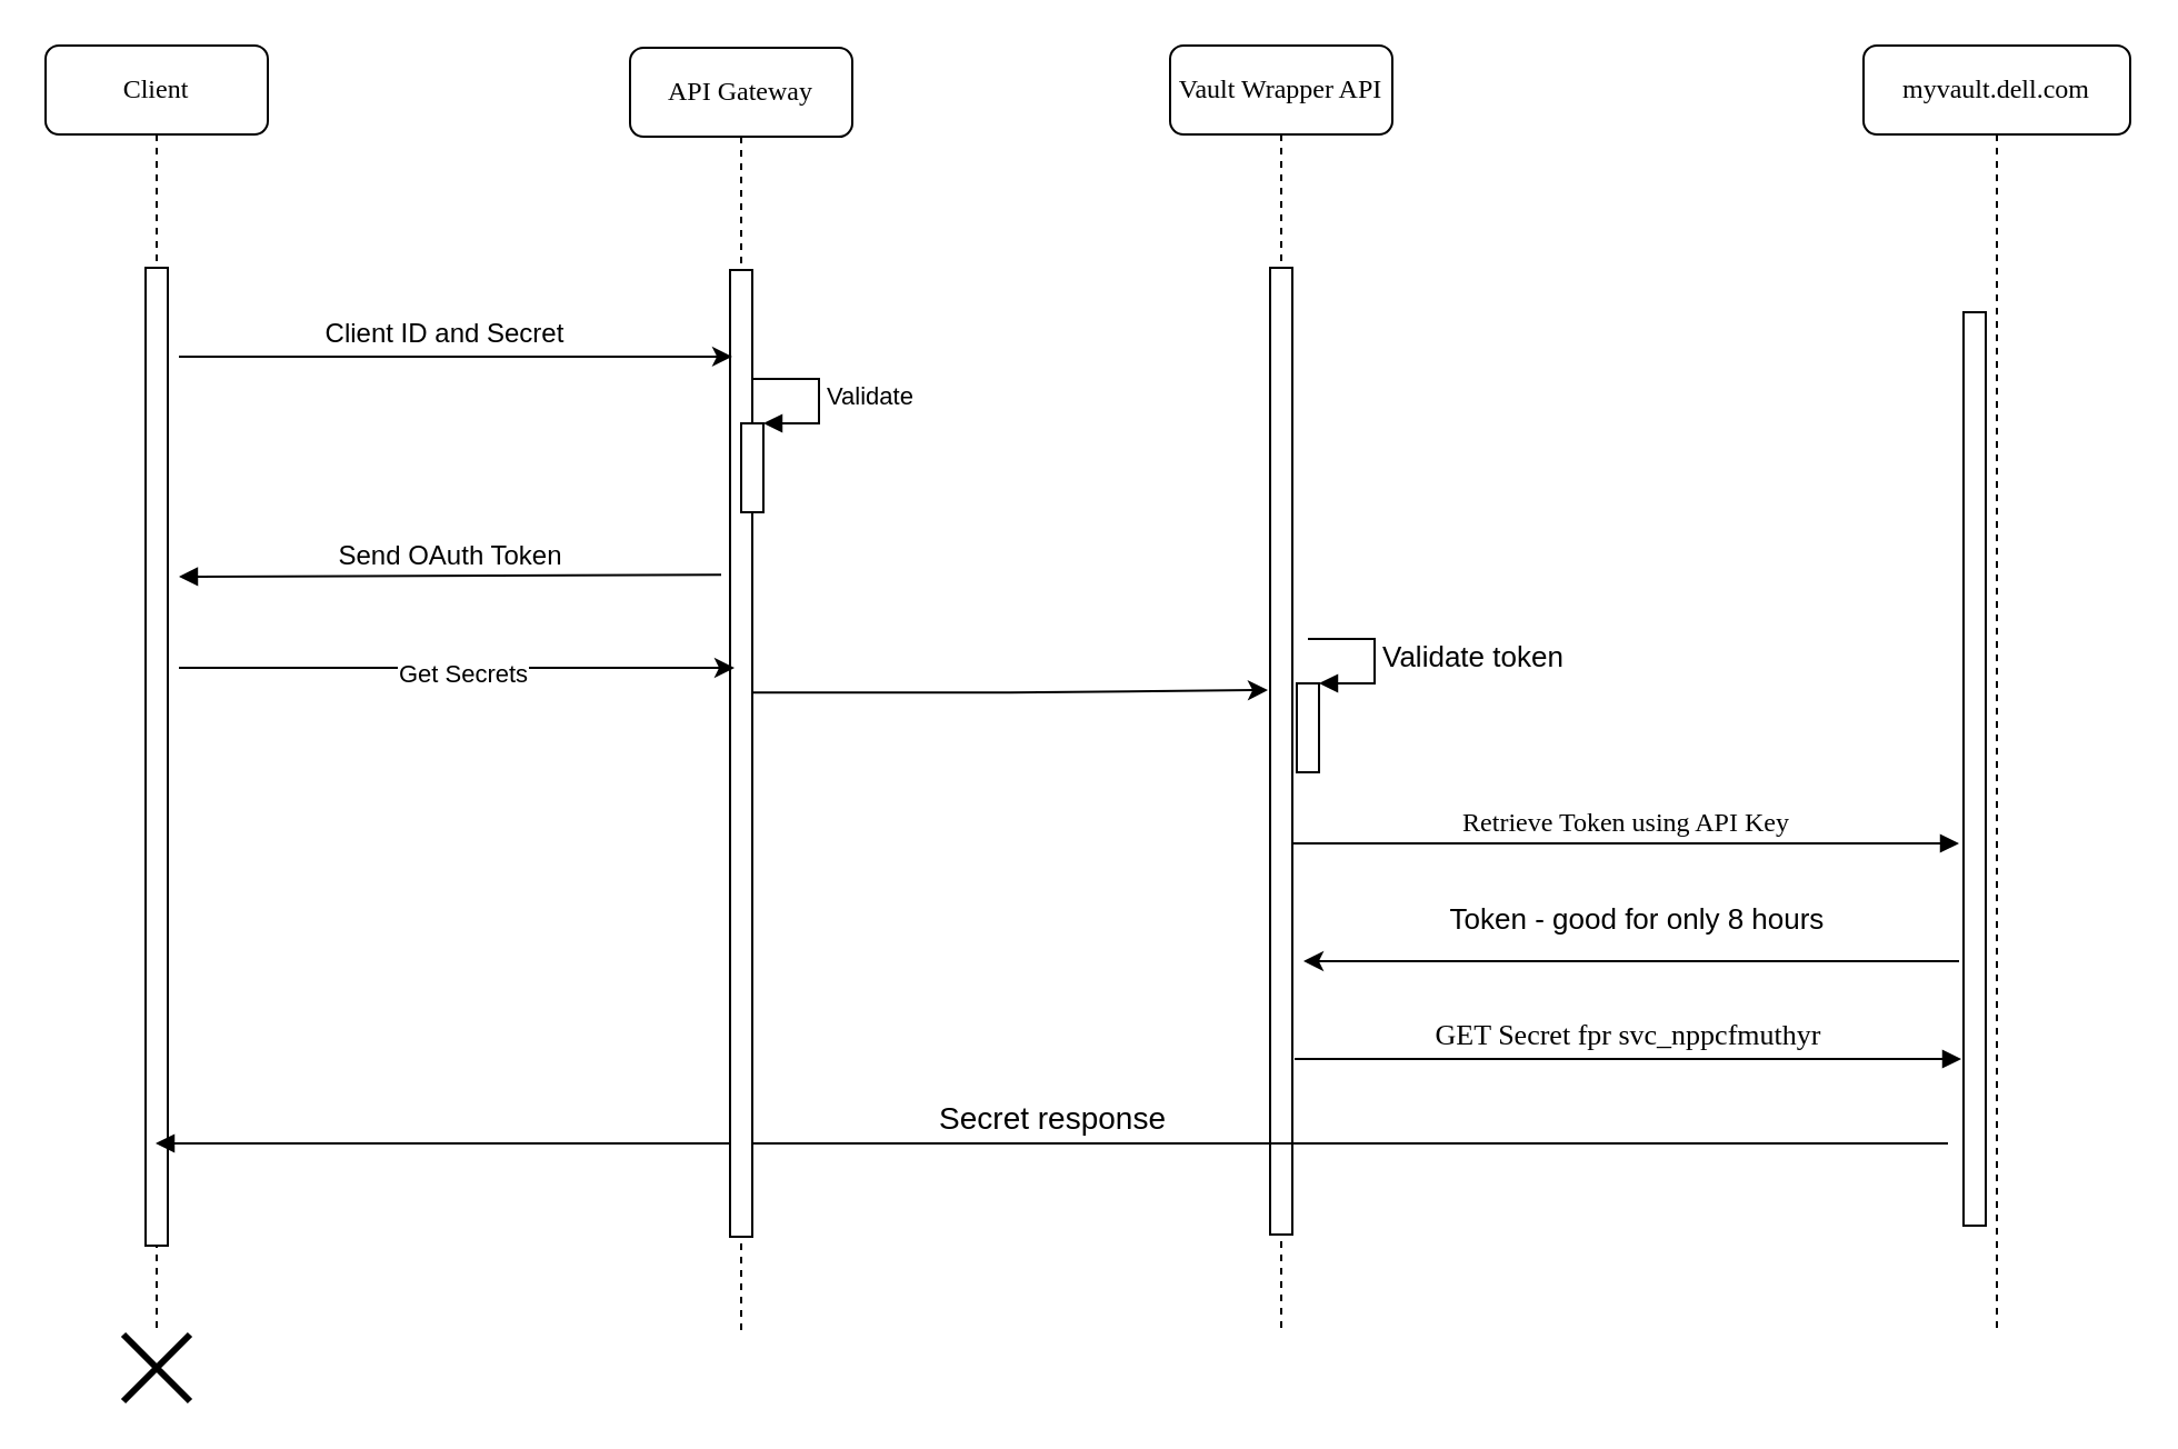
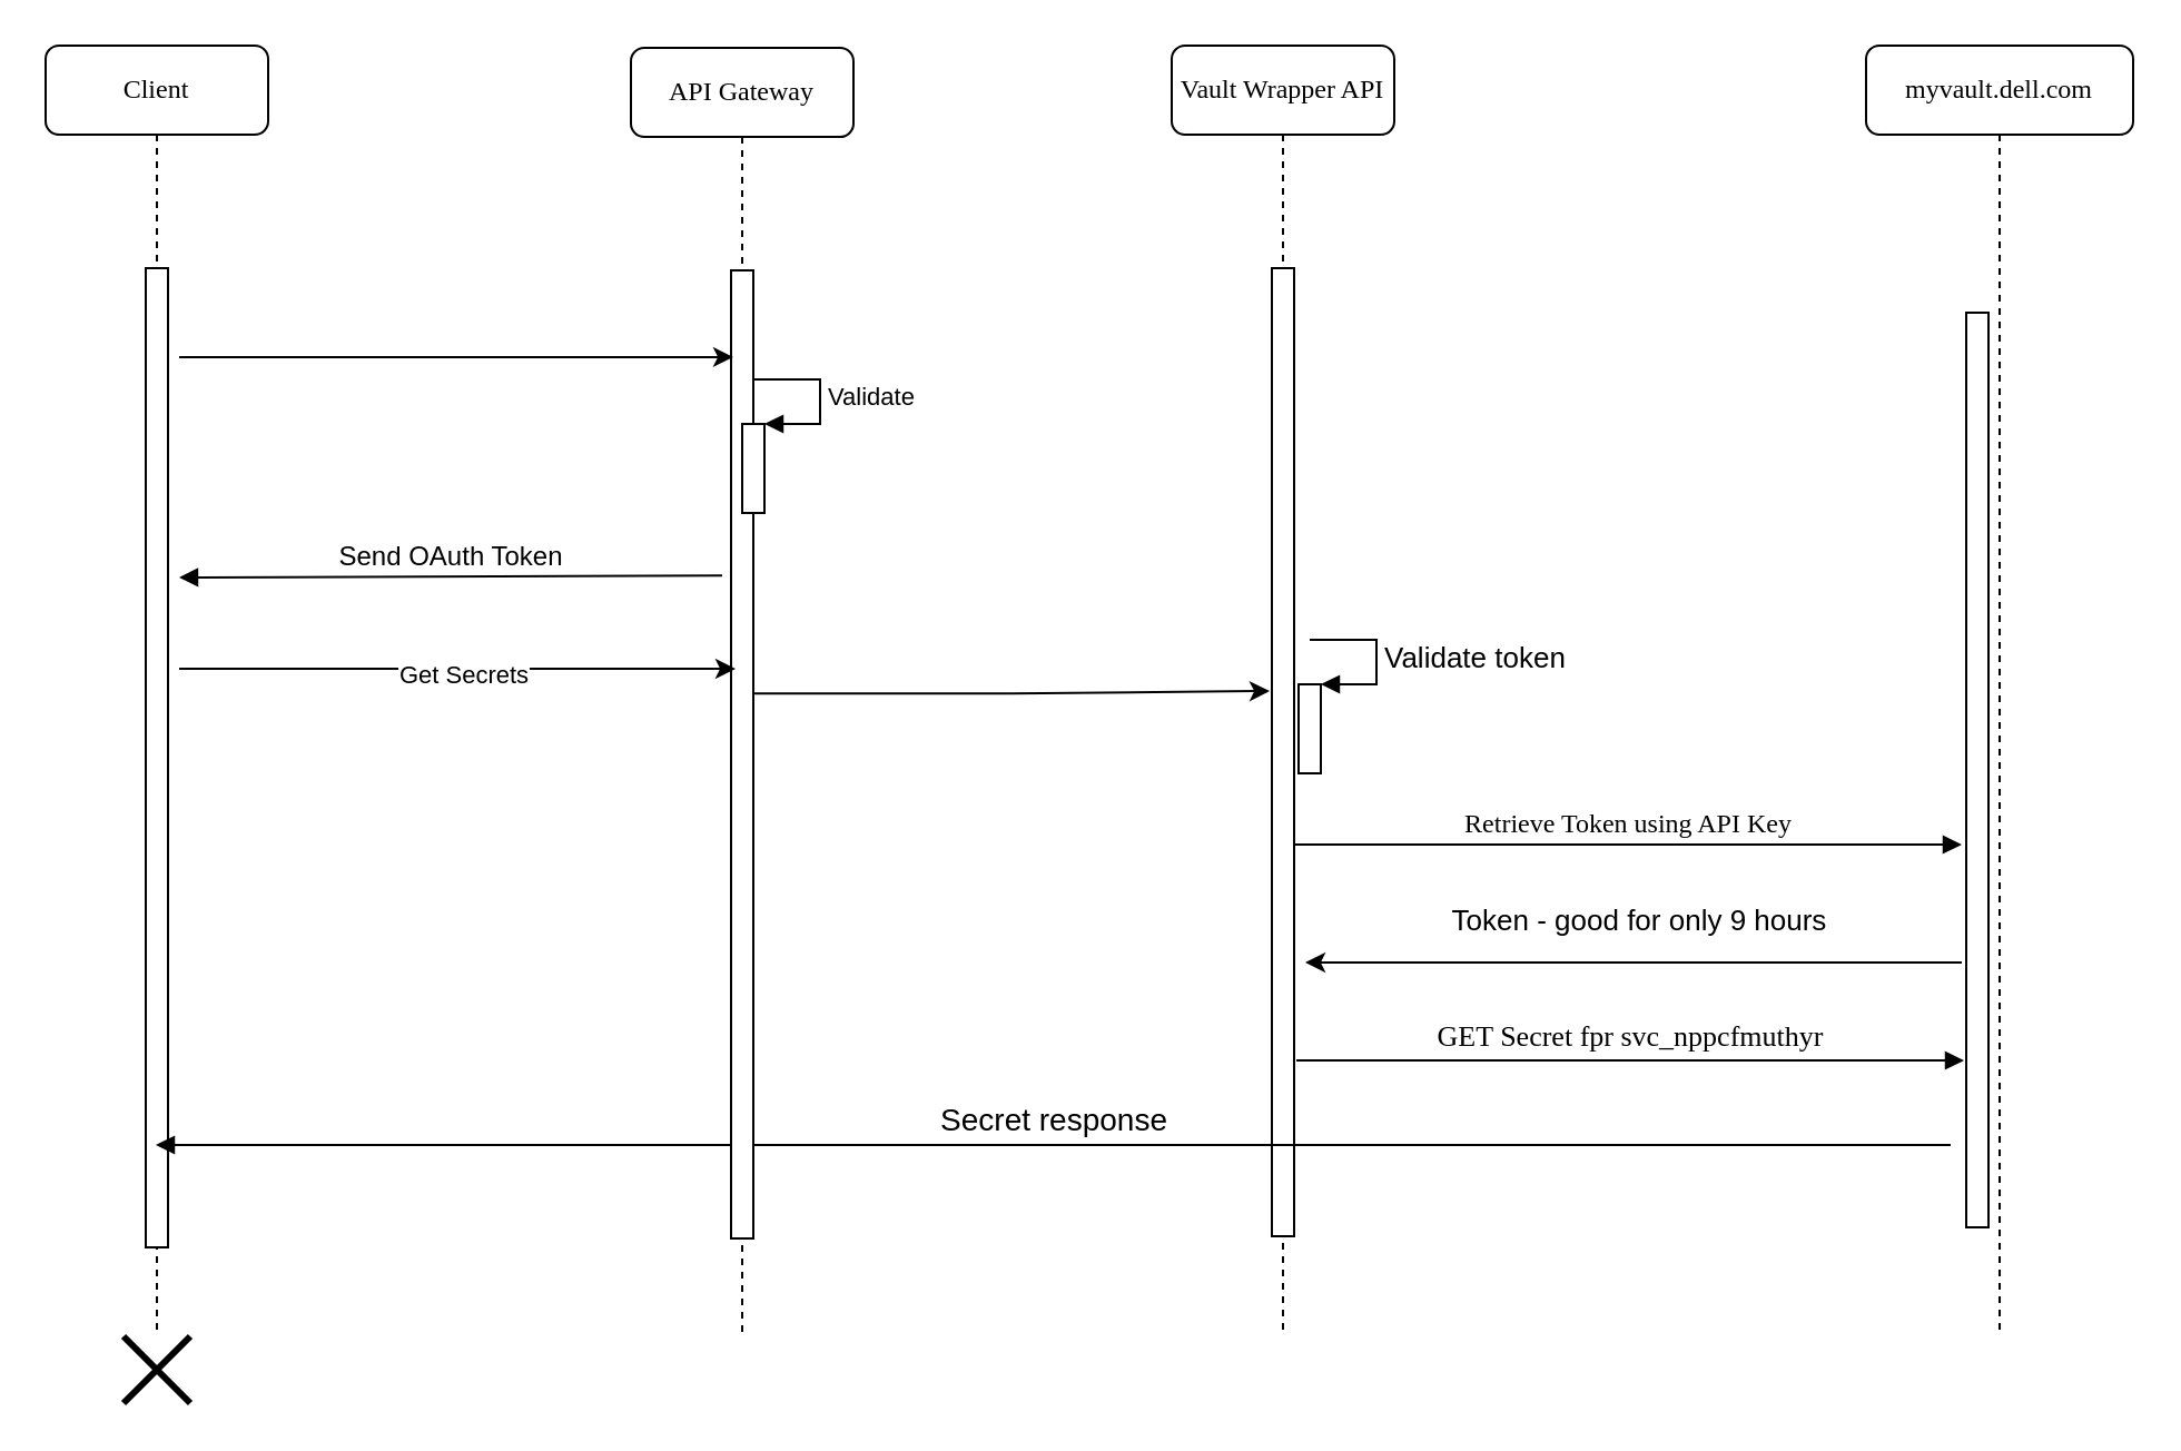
  <mxCell id="0" />
  <mxCell id="1" parent="0" />
  <mxCell id="2" value="Vault Wrapper API" style="shape=umlLifeline;perimeter=lifelinePerimeter;whiteSpace=wrap;html=1;container=1;collapsible=0;recursiveResize=0;outlineConnect=0;rounded=1;shadow=0;comic=0;labelBackgroundColor=none;strokeWidth=1;fontFamily=Verdana;fontSize=12;align=center;" parent="1" vertex="1"><mxGeometry x="526" y="20" width="100" height="580" as="geometry" /></mxCell>
  <mxCell id="3" value="" style="html=1;points=[];perimeter=orthogonalPerimeter;rounded=0;shadow=0;comic=0;labelBackgroundColor=none;strokeWidth=1;fontFamily=Verdana;fontSize=12;align=center;" parent="2" vertex="1"><mxGeometry x="45" y="100" width="10" height="435" as="geometry" /></mxCell>
  <mxCell id="4" value="" style="html=1;points=[];perimeter=orthogonalPerimeter;" parent="2" vertex="1"><mxGeometry x="57" y="287" width="10" height="40" as="geometry" /></mxCell>
  <mxCell id="5" value="&lt;span style=&quot;font-size: 13px&quot;&gt;Validate token&lt;/span&gt;" style="edgeStyle=orthogonalEdgeStyle;html=1;align=left;spacingLeft=2;endArrow=block;rounded=0;entryX=1;entryY=0;" parent="2" target="4" edge="1"><mxGeometry relative="1" as="geometry"><mxPoint x="62" y="267" as="sourcePoint" /><Array as="points"><mxPoint x="92" y="267" /></Array></mxGeometry></mxCell>
  <mxCell id="6" value="myvault.dell.com" style="shape=umlLifeline;perimeter=lifelinePerimeter;whiteSpace=wrap;html=1;container=1;collapsible=0;recursiveResize=0;outlineConnect=0;rounded=1;shadow=0;comic=0;labelBackgroundColor=none;strokeWidth=1;fontFamily=Verdana;fontSize=12;align=center;" parent="1" vertex="1"><mxGeometry x="838" y="20" width="120" height="580" as="geometry" /></mxCell>
  <mxCell id="7" value="" style="html=1;points=[];perimeter=orthogonalPerimeter;rounded=0;shadow=0;comic=0;labelBackgroundColor=none;strokeWidth=1;fontFamily=Verdana;fontSize=12;align=center;" parent="6" vertex="1"><mxGeometry x="45" y="120" width="10" height="411" as="geometry" /></mxCell>
  <mxCell id="8" value="Client" style="shape=umlLifeline;perimeter=lifelinePerimeter;whiteSpace=wrap;html=1;container=1;collapsible=0;recursiveResize=0;outlineConnect=0;rounded=1;shadow=0;comic=0;labelBackgroundColor=none;strokeWidth=1;fontFamily=Verdana;fontSize=12;align=center;" parent="1" vertex="1"><mxGeometry x="20" y="20" width="100" height="580" as="geometry" /></mxCell>
  <mxCell id="9" value="" style="html=1;points=[];perimeter=orthogonalPerimeter;rounded=0;shadow=0;comic=0;labelBackgroundColor=none;strokeWidth=1;fontFamily=Verdana;fontSize=12;align=center;" parent="8" vertex="1"><mxGeometry x="45" y="100" width="10" height="440" as="geometry" /></mxCell>
  <mxCell id="10" value="Retrieve Token using API Key" style="html=1;verticalAlign=bottom;endArrow=block;entryX=0;entryY=0;labelBackgroundColor=none;fontFamily=Verdana;fontSize=12;edgeStyle=elbowEdgeStyle;elbow=vertical;" parent="1" edge="1"><mxGeometry relative="1" as="geometry"><mxPoint x="581" y="379" as="sourcePoint" /><mxPoint x="881" y="379" as="targetPoint" /></mxGeometry></mxCell>
- <mxCell id="11" value="Client ID and Secret" style="text;html=1;strokeColor=none;fillColor=none;align=center;verticalAlign=middle;whiteSpace=wrap;rounded=0;" parent="1" vertex="1"><mxGeometry x="140" y="140" width="120" height="20" as="geometry" /></mxCell>
  <mxCell id="12" style="edgeStyle=orthogonalEdgeStyle;rounded=0;orthogonalLoop=1;jettySize=auto;html=1;" parent="1" edge="1"><mxGeometry relative="1" as="geometry"><mxPoint x="881" y="432" as="sourcePoint" /><mxPoint x="586" y="432" as="targetPoint" /><Array as="points"><mxPoint x="849" y="432" /><mxPoint x="849" y="432" /></Array></mxGeometry></mxCell>
- <mxCell id="13" value="&lt;font style=&quot;font-size: 13px&quot;&gt;Token - good for only 8 hours&lt;/font&gt;" style="text;html=1;strokeColor=none;fillColor=none;align=center;verticalAlign=middle;whiteSpace=wrap;rounded=0;" parent="1" vertex="1"><mxGeometry x="617" y="403" width="239" height="20" as="geometry" /></mxCell>
+ <mxCell id="13" value="&lt;font style=&quot;font-size: 13px&quot;&gt;Token - good for only 9 hours&lt;/font&gt;" style="text;html=1;strokeColor=none;fillColor=none;align=center;verticalAlign=middle;whiteSpace=wrap;rounded=0;" parent="1" vertex="1"><mxGeometry x="617" y="403" width="239" height="20" as="geometry" /></mxCell>
  <mxCell id="14" value="&lt;font style=&quot;font-size: 13px&quot;&gt;GET Secret fpr svc_nppcfmuthyr&lt;/font&gt;" style="html=1;verticalAlign=bottom;endArrow=block;entryX=0;entryY=0;labelBackgroundColor=none;fontFamily=Verdana;fontSize=12;edgeStyle=elbowEdgeStyle;elbow=vertical;" parent="1" edge="1"><mxGeometry relative="1" as="geometry"><mxPoint x="582" y="476" as="sourcePoint" /><mxPoint x="882" y="476" as="targetPoint" /></mxGeometry></mxCell>
  <mxCell id="15" value="" style="shape=umlDestroy;whiteSpace=wrap;html=1;strokeWidth=3;" parent="1" vertex="1"><mxGeometry x="55" y="600" width="30" height="30" as="geometry" /></mxCell>
  <mxCell id="16" value="&lt;font style=&quot;font-size: 14px&quot;&gt;Secret response&lt;/font&gt;" style="html=1;verticalAlign=bottom;endArrow=block;" parent="1" edge="1" target="8"><mxGeometry width="80" relative="1" as="geometry"><mxPoint x="876" y="514" as="sourcePoint" /><mxPoint x="586" y="514" as="targetPoint" /></mxGeometry></mxCell>
  <mxCell id="17" value="&lt;font style=&quot;font-size: 12px&quot;&gt;Send OAuth Token&lt;/font&gt;" style="html=1;verticalAlign=bottom;endArrow=block;exitX=-0.4;exitY=0.322;exitDx=0;exitDy=0;exitPerimeter=0;" parent="1" edge="1"><mxGeometry width="80" relative="1" as="geometry"><mxPoint x="324" y="258.07" as="sourcePoint" /><mxPoint x="80" y="259" as="targetPoint" /></mxGeometry></mxCell>
  <mxCell id="18" style="edgeStyle=orthogonalEdgeStyle;rounded=0;orthogonalLoop=1;jettySize=auto;html=1;exitX=1;exitY=0.437;exitDx=0;exitDy=0;exitPerimeter=0;" edge="1" parent="1" source="20"><mxGeometry relative="1" as="geometry"><mxPoint x="570" y="310" as="targetPoint" /></mxGeometry></mxCell>
  <mxCell id="19" value="API Gateway" style="shape=umlLifeline;perimeter=lifelinePerimeter;whiteSpace=wrap;html=1;container=1;collapsible=0;recursiveResize=0;outlineConnect=0;rounded=1;shadow=0;comic=0;labelBackgroundColor=none;strokeWidth=1;fontFamily=Verdana;fontSize=12;align=center;" vertex="1" parent="1"><mxGeometry x="283" y="21" width="100" height="580" as="geometry" /></mxCell>
  <mxCell id="20" value="" style="html=1;points=[];perimeter=orthogonalPerimeter;rounded=0;shadow=0;comic=0;labelBackgroundColor=none;strokeWidth=1;fontFamily=Verdana;fontSize=12;align=center;" vertex="1" parent="19"><mxGeometry x="45" y="100" width="10" height="435" as="geometry" /></mxCell>
  <mxCell id="21" value="" style="html=1;points=[];perimeter=orthogonalPerimeter;" vertex="1" parent="19"><mxGeometry x="50" y="169" width="10" height="40" as="geometry" /></mxCell>
  <mxCell id="22" value="Validate" style="edgeStyle=orthogonalEdgeStyle;html=1;align=left;spacingLeft=2;endArrow=block;rounded=0;entryX=1;entryY=0;" edge="1" target="21" parent="19"><mxGeometry relative="1" as="geometry"><mxPoint x="55" y="149" as="sourcePoint" /><Array as="points"><mxPoint x="85" y="149" /></Array></mxGeometry></mxCell>
  <mxCell id="23" value="" style="endArrow=classic;html=1;entryX=0.5;entryY=0;entryDx=0;entryDy=0;" edge="1" parent="1"><mxGeometry width="50" height="50" relative="1" as="geometry"><mxPoint x="80" y="300" as="sourcePoint" /><mxPoint x="330" y="300" as="targetPoint" /><Array as="points"><mxPoint x="150" y="300" /></Array></mxGeometry></mxCell>
  <mxCell id="24" value="Get Secrets" style="edgeLabel;html=1;align=center;verticalAlign=middle;resizable=0;points=[];" vertex="1" connectable="0" parent="23"><mxGeometry x="0.016" y="-2" relative="1" as="geometry"><mxPoint as="offset" /></mxGeometry></mxCell>
  <mxCell id="25" value="" style="endArrow=classic;html=1;entryX=0.1;entryY=0.124;entryDx=0;entryDy=0;entryPerimeter=0;" edge="1" parent="1"><mxGeometry width="50" height="50" relative="1" as="geometry"><mxPoint x="80" y="160" as="sourcePoint" /><mxPoint x="329" y="159.94" as="targetPoint" /></mxGeometry></mxCell>
